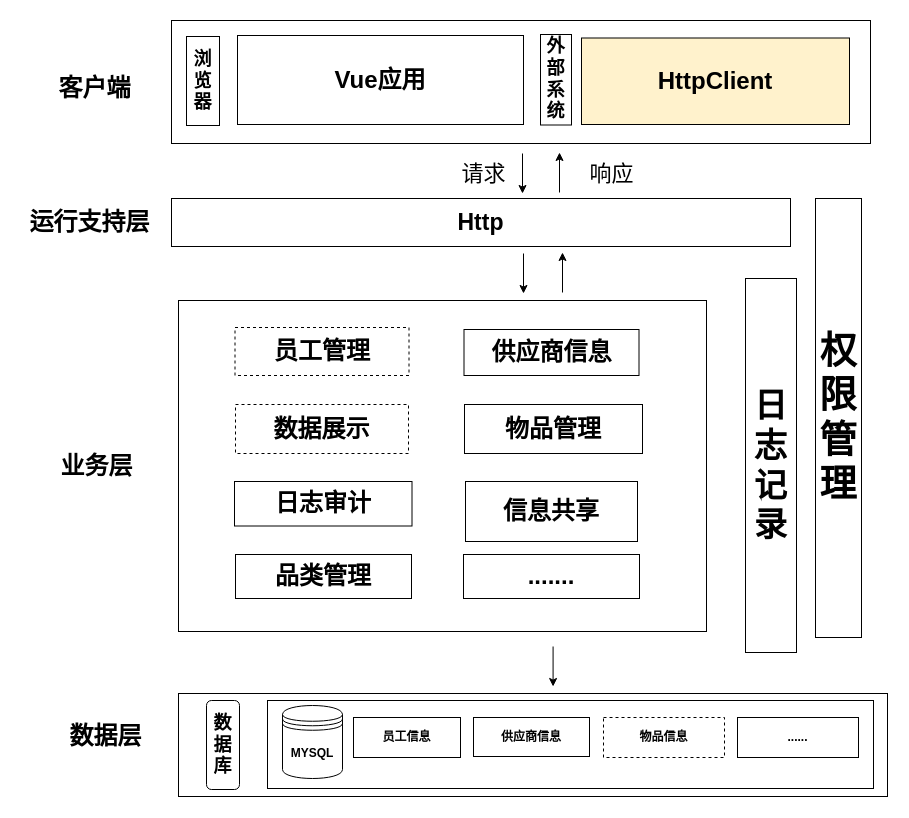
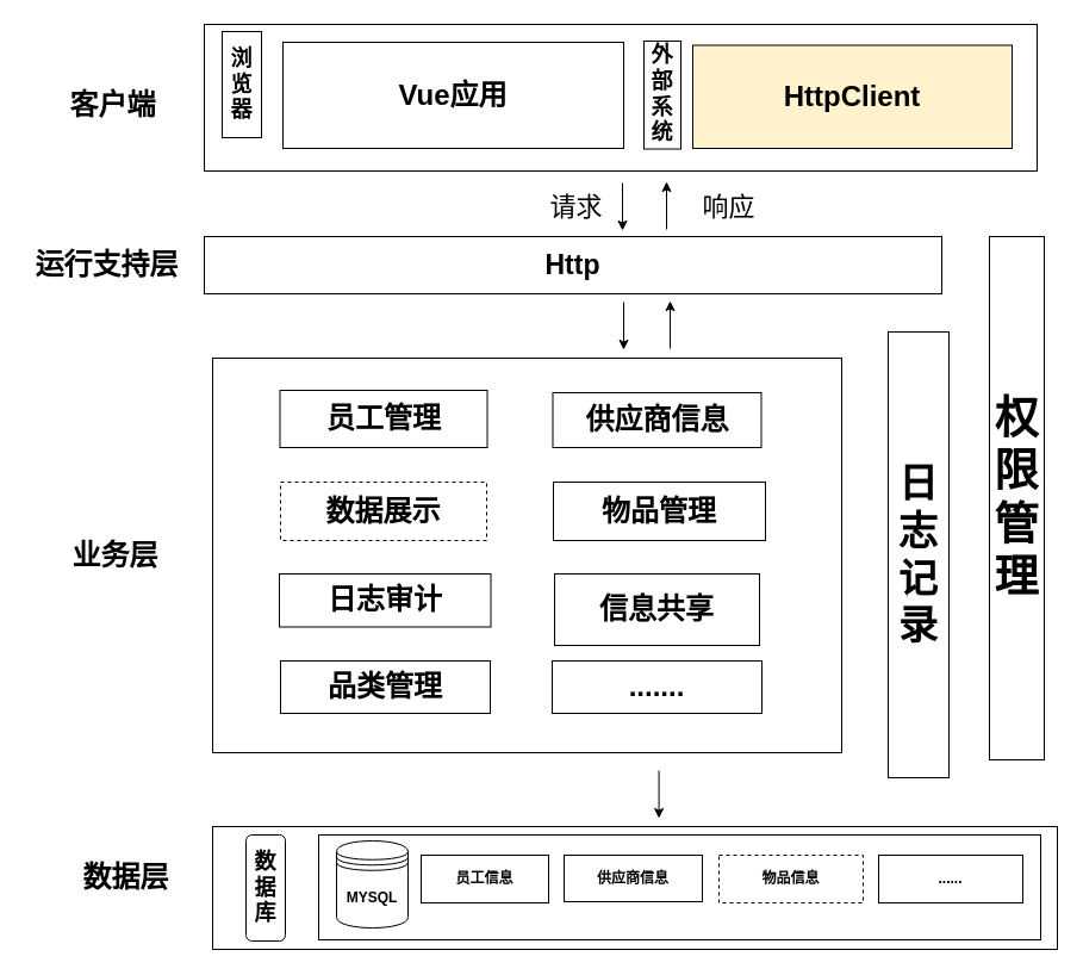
  <mxCell id="0" />
  <mxCell id="1" parent="0" />
  <mxCell id="2" value="" style="rounded=0;whiteSpace=wrap;html=1;" vertex="1" parent="1"><mxGeometry x="171" y="20" width="699" height="123" as="geometry" /></mxCell>
- <mxCell id="3" value="&lt;font style=&quot;font-size: 18px;&quot;&gt;&lt;b style=&quot;&quot;&gt;浏览器&lt;/b&gt;&lt;/font&gt;" style="rounded=0;whiteSpace=wrap;html=1;" vertex="1" parent="1"><mxGeometry x="186" y="36" width="33" height="89" as="geometry" /></mxCell>
+ <mxCell id="3" value="&lt;font style=&quot;font-size: 18px;&quot;&gt;&lt;b style=&quot;&quot;&gt;浏览器&lt;/b&gt;&lt;/font&gt;" style="rounded=0;whiteSpace=wrap;html=1;" vertex="1" parent="1"><mxGeometry x="186" y="26" width="33" height="89" as="geometry" /></mxCell>
  <mxCell id="4" value="&lt;font style=&quot;font-size: 24px;&quot;&gt;&lt;b&gt;Vue应用&lt;/b&gt;&lt;/font&gt;" style="rounded=0;whiteSpace=wrap;html=1;" vertex="1" parent="1"><mxGeometry x="237" y="35" width="286" height="89" as="geometry" /></mxCell>
  <mxCell id="5" value="&lt;font style=&quot;font-size: 18px;&quot;&gt;&lt;b style=&quot;&quot;&gt;外部系统&lt;/b&gt;&lt;/font&gt;" style="rounded=0;whiteSpace=wrap;html=1;" vertex="1" parent="1"><mxGeometry x="540" y="34" width="31" height="90.5" as="geometry" /></mxCell>
  <mxCell id="6" value="&lt;font style=&quot;font-size: 24px;&quot;&gt;&lt;b&gt;HttpClient&lt;/b&gt;&lt;/font&gt;" style="rounded=0;whiteSpace=wrap;html=1;fillColor=#fff2cc;" vertex="1" parent="1"><mxGeometry x="581" y="37.5" width="268" height="86.5" as="geometry" /></mxCell>
  <mxCell id="7" value="&lt;font style=&quot;font-size: 23px;&quot;&gt;&lt;b&gt;Http&lt;/b&gt;&lt;/font&gt;" style="rounded=0;whiteSpace=wrap;html=1;" vertex="1" parent="1"><mxGeometry x="171" y="198" width="619" height="48" as="geometry" /></mxCell>
  <mxCell id="8" value="" style="rounded=0;whiteSpace=wrap;html=1;" vertex="1" parent="1"><mxGeometry x="178" y="300" width="528" height="331" as="geometry" /></mxCell>
  <mxCell id="9" value="" style="rounded=0;whiteSpace=wrap;html=1;" vertex="1" parent="1"><mxGeometry x="178" y="693" width="709" height="103" as="geometry" /></mxCell>
  <mxCell id="10" value="" style="endArrow=classic;html=1;rounded=0;" edge="1" parent="1"><mxGeometry width="50" height="50" relative="1" as="geometry"><mxPoint x="522" y="153" as="sourcePoint" /><mxPoint x="522" y="193" as="targetPoint" /></mxGeometry></mxCell>
  <mxCell id="11" value="" style="endArrow=none;html=1;rounded=0;startFill=1;strokeColor=default;startArrow=classic;" edge="1" parent="1"><mxGeometry width="50" height="50" relative="1" as="geometry"><mxPoint x="559" y="152" as="sourcePoint" /><mxPoint x="559" y="192" as="targetPoint" /></mxGeometry></mxCell>
- <mxCell id="12" value="&lt;font style=&quot;font-size: 37px;&quot;&gt;&lt;b&gt;权限管理&lt;/b&gt;&lt;/font&gt;" style="rounded=0;whiteSpace=wrap;html=1;" vertex="1" parent="1"><mxGeometry x="815" y="198" width="46" height="439" as="geometry" /></mxCell>
+ <mxCell id="12" value="&lt;font style=&quot;font-size: 37px;&quot;&gt;&lt;b&gt;权限管理&lt;/b&gt;&lt;/font&gt;" style="rounded=0;whiteSpace=wrap;html=1;" vertex="1" parent="1"><mxGeometry x="830" y="198" width="46" height="439" as="geometry" /></mxCell>
  <mxCell id="13" value="&lt;font style=&quot;font-size: 33px;&quot;&gt;&lt;b&gt;日志记录&lt;/b&gt;&lt;/font&gt;" style="rounded=0;whiteSpace=wrap;html=1;" vertex="1" parent="1"><mxGeometry x="745" y="278" width="51" height="374" as="geometry" /></mxCell>
  <mxCell id="14" value="" style="endArrow=classic;html=1;rounded=0;" edge="1" parent="1"><mxGeometry width="50" height="50" relative="1" as="geometry"><mxPoint x="523" y="253" as="sourcePoint" /><mxPoint x="523" y="293" as="targetPoint" /></mxGeometry></mxCell>
  <mxCell id="15" value="" style="endArrow=none;html=1;rounded=0;startFill=1;strokeColor=default;startArrow=classic;" edge="1" parent="1"><mxGeometry width="50" height="50" relative="1" as="geometry"><mxPoint x="562" y="252" as="sourcePoint" /><mxPoint x="562" y="292" as="targetPoint" /></mxGeometry></mxCell>
  <mxCell id="16" value="&lt;font style=&quot;font-size: 22px;&quot;&gt;请求&lt;/font&gt;" style="text;html=1;align=center;verticalAlign=middle;resizable=0;points=[];autosize=1;strokeColor=none;fillColor=none;" vertex="1" parent="1"><mxGeometry x="452" y="155" width="62" height="38" as="geometry" /></mxCell>
  <mxCell id="17" value="&lt;span style=&quot;font-size: 22px;&quot;&gt;响应&lt;/span&gt;" style="text;html=1;align=center;verticalAlign=middle;resizable=0;points=[];autosize=1;strokeColor=none;fillColor=none;" vertex="1" parent="1"><mxGeometry x="580" y="155" width="62" height="38" as="geometry" /></mxCell>
- <mxCell id="18" value="&lt;font style=&quot;font-size: 24px;&quot;&gt;员工管理&lt;/font&gt;" style="rounded=0;whiteSpace=wrap;html=1;fontStyle=1;dashed=1;" vertex="1" parent="1"><mxGeometry x="234.5" y="327" width="174" height="48" as="geometry" /></mxCell>
+ <mxCell id="18" value="&lt;font style=&quot;font-size: 24px;&quot;&gt;员工管理&lt;/font&gt;" style="rounded=0;whiteSpace=wrap;html=1;fontStyle=1" vertex="1" parent="1"><mxGeometry x="234.5" y="327" width="174" height="48" as="geometry" /></mxCell>
  <mxCell id="19" value="&lt;span style=&quot;font-size: 24px;&quot;&gt;&lt;b&gt;供应商信息&lt;/b&gt;&lt;/span&gt;" style="rounded=0;whiteSpace=wrap;html=1;" vertex="1" parent="1"><mxGeometry x="463.5" y="329" width="175" height="46" as="geometry" /></mxCell>
  <mxCell id="20" value="&lt;span style=&quot;font-size: 24px;&quot;&gt;物品管理&lt;/span&gt;" style="rounded=0;whiteSpace=wrap;html=1;fontStyle=1" vertex="1" parent="1"><mxGeometry x="464" y="404" width="178" height="49" as="geometry" /></mxCell>
  <mxCell id="21" value="&lt;span style=&quot;font-size: 24px;&quot;&gt;&lt;b&gt;数据展示&lt;/b&gt;&lt;/span&gt;" style="rounded=0;whiteSpace=wrap;html=1;dashed=1;" vertex="1" parent="1"><mxGeometry x="235" y="404" width="173" height="49" as="geometry" /></mxCell>
  <mxCell id="22" value="&lt;span style=&quot;font-size: 24px;&quot;&gt;日志审计&lt;/span&gt;" style="rounded=0;whiteSpace=wrap;html=1;fontStyle=1" vertex="1" parent="1"><mxGeometry x="234" y="481" width="177.5" height="44.5" as="geometry" /></mxCell>
  <mxCell id="23" value="&lt;span style=&quot;font-size: 24px;&quot;&gt;信息共享&lt;/span&gt;" style="rounded=0;whiteSpace=wrap;html=1;fontStyle=1" vertex="1" parent="1"><mxGeometry x="465" y="481" width="172" height="60" as="geometry" /></mxCell>
  <mxCell id="24" value="&lt;span style=&quot;font-size: 24px;&quot;&gt;品类管理&lt;/span&gt;" style="rounded=0;whiteSpace=wrap;html=1;fontStyle=1" vertex="1" parent="1"><mxGeometry x="235" y="554" width="176" height="44" as="geometry" /></mxCell>
  <mxCell id="25" value="&lt;span style=&quot;font-size: 24px;&quot;&gt;.......&lt;/span&gt;" style="rounded=0;whiteSpace=wrap;html=1;fontStyle=1" vertex="1" parent="1"><mxGeometry x="463" y="554" width="176" height="44" as="geometry" /></mxCell>
  <mxCell id="26" value="" style="endArrow=classic;html=1;rounded=0;" edge="1" parent="1"><mxGeometry width="50" height="50" relative="1" as="geometry"><mxPoint x="552.58" y="646" as="sourcePoint" /><mxPoint x="552.58" y="686" as="targetPoint" /></mxGeometry></mxCell>
  <mxCell id="27" value="&lt;span style=&quot;font-size: 18px;&quot;&gt;&lt;b&gt;数据库&lt;/b&gt;&lt;/span&gt;" style="whiteSpace=wrap;html=1;rounded=1;" vertex="1" parent="1"><mxGeometry x="206" y="700" width="33" height="89" as="geometry" /></mxCell>
  <mxCell id="28" value="" style="rounded=0;whiteSpace=wrap;html=1;" vertex="1" parent="1"><mxGeometry x="267" y="700" width="606" height="88" as="geometry" /></mxCell>
  <mxCell id="29" value="MYSQL" style="shape=datastore;whiteSpace=wrap;html=1;fontStyle=1" vertex="1" parent="1"><mxGeometry x="282" y="705" width="60" height="73" as="geometry" /></mxCell>
  <mxCell id="30" value="员工信息" style="rounded=0;whiteSpace=wrap;html=1;fontStyle=1" vertex="1" parent="1"><mxGeometry x="353" y="717" width="107" height="40" as="geometry" /></mxCell>
  <mxCell id="31" value="供应商信息" style="rounded=0;whiteSpace=wrap;html=1;fontStyle=1" vertex="1" parent="1"><mxGeometry x="473" y="717" width="116" height="39" as="geometry" /></mxCell>
  <mxCell id="32" value="物品信息" style="rounded=0;whiteSpace=wrap;html=1;fontStyle=1;dashed=1;" vertex="1" parent="1"><mxGeometry x="603" y="717" width="121" height="40" as="geometry" /></mxCell>
  <mxCell id="33" value="......" style="rounded=0;whiteSpace=wrap;html=1;fontStyle=1" vertex="1" parent="1"><mxGeometry x="737" y="717" width="121" height="40" as="geometry" /></mxCell>
  <mxCell id="34" value="客户端" style="text;html=1;align=center;verticalAlign=middle;resizable=0;points=[];autosize=1;strokeColor=none;fillColor=none;fontSize=24;fontStyle=1" vertex="1" parent="1"><mxGeometry x="49" y="67" width="90" height="41" as="geometry" /></mxCell>
  <mxCell id="35" value="运行支持层" style="text;html=1;align=center;verticalAlign=middle;resizable=0;points=[];autosize=1;strokeColor=none;fillColor=none;fontSize=24;fontStyle=1" vertex="1" parent="1"><mxGeometry x="20" y="201" width="138" height="41" as="geometry" /></mxCell>
  <mxCell id="36" value="业务层" style="text;html=1;align=center;verticalAlign=middle;resizable=0;points=[];autosize=1;strokeColor=none;fillColor=none;fontSize=24;fontStyle=1" vertex="1" parent="1"><mxGeometry x="51" y="445" width="90" height="41" as="geometry" /></mxCell>
  <mxCell id="37" value="数据层" style="text;html=1;align=center;verticalAlign=middle;resizable=0;points=[];autosize=1;strokeColor=none;fillColor=none;fontSize=24;fontStyle=1" vertex="1" parent="1"><mxGeometry x="60" y="715" width="90" height="41" as="geometry" /></mxCell>
